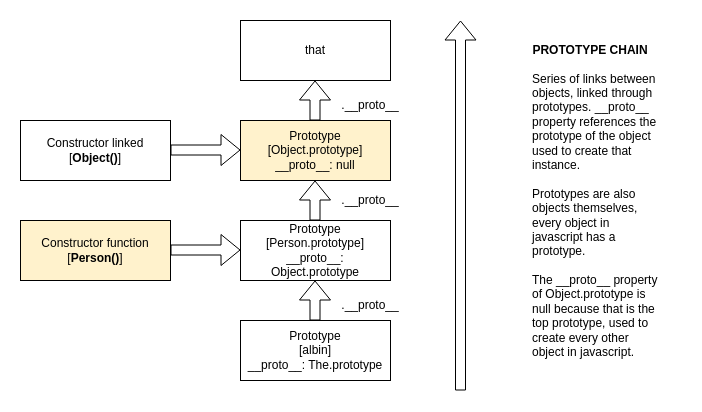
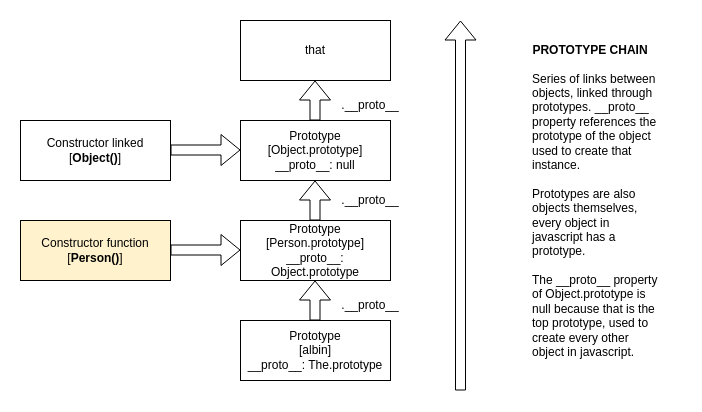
  <mxCell id="0" />
  <mxCell id="1" parent="0" />
  <mxCell id="2" value="Constructor linked&lt;br&gt;[&lt;b&gt;Object()&lt;/b&gt;]" style="rounded=0;whiteSpace=wrap;html=1;" vertex="1" parent="1"><mxGeometry x="20" y="120" width="150" height="60" as="geometry" /></mxCell>
  <mxCell id="3" value="Constructor function&lt;br&gt;[&lt;b&gt;Person()&lt;/b&gt;]" style="rounded=0;whiteSpace=wrap;html=1;fillColor=#fff2cc;" vertex="1" parent="1"><mxGeometry x="20" y="220" width="150" height="60" as="geometry" /></mxCell>
  <mxCell id="4" value="that" style="rounded=0;whiteSpace=wrap;html=1;" vertex="1" parent="1"><mxGeometry x="240" y="20" width="150" height="60" as="geometry" /></mxCell>
  <mxCell id="5" value="Prototype&lt;br&gt;[albin]&lt;br&gt;__proto__: The.prototype" style="rounded=0;whiteSpace=wrap;html=1;" vertex="1" parent="1"><mxGeometry x="240" y="320" width="150" height="60" as="geometry" /></mxCell>
  <mxCell id="6" value="Prototype&lt;br&gt;[Person.prototype]&lt;br&gt;__proto__: Object.prototype" style="rounded=0;whiteSpace=wrap;html=1;" vertex="1" parent="1"><mxGeometry x="240" y="220" width="150" height="60" as="geometry" /></mxCell>
- <mxCell id="7" value="Prototype&lt;br&gt;[Object.prototype]&lt;br&gt;__proto__: null" style="rounded=0;whiteSpace=wrap;html=1;fillColor=#fff2cc;" vertex="1" parent="1"><mxGeometry x="240" y="120" width="150" height="60" as="geometry" /></mxCell>
+ <mxCell id="7" value="Prototype&lt;br&gt;[Object.prototype]&lt;br&gt;__proto__: null" style="rounded=0;whiteSpace=wrap;html=1;" vertex="1" parent="1"><mxGeometry x="240" y="120" width="150" height="60" as="geometry" /></mxCell>
  <mxCell id="8" value="" style="shape=flexArrow;endArrow=classic;html=1;" edge="1" parent="1"><mxGeometry width="50" height="50" relative="1" as="geometry"><mxPoint x="170" y="149.5" as="sourcePoint" /><mxPoint x="240" y="149.5" as="targetPoint" /></mxGeometry></mxCell>
  <mxCell id="9" value="" style="shape=flexArrow;endArrow=classic;html=1;" edge="1" parent="1"><mxGeometry width="50" height="50" relative="1" as="geometry"><mxPoint x="170" y="249.5" as="sourcePoint" /><mxPoint x="240" y="249.5" as="targetPoint" /></mxGeometry></mxCell>
  <mxCell id="10" value="" style="shape=flexArrow;endArrow=classic;html=1;" edge="1" parent="1"><mxGeometry width="50" height="50" relative="1" as="geometry"><mxPoint x="314.5" y="120" as="sourcePoint" /><mxPoint x="314.5" y="80" as="targetPoint" /></mxGeometry></mxCell>
  <mxCell id="11" value="" style="shape=flexArrow;endArrow=classic;html=1;" edge="1" parent="1"><mxGeometry width="50" height="50" relative="1" as="geometry"><mxPoint x="314.5" y="220" as="sourcePoint" /><mxPoint x="314.5" y="180" as="targetPoint" /></mxGeometry></mxCell>
  <mxCell id="12" value="" style="shape=flexArrow;endArrow=classic;html=1;" edge="1" parent="1"><mxGeometry width="50" height="50" relative="1" as="geometry"><mxPoint x="314.5" y="320" as="sourcePoint" /><mxPoint x="314.5" y="280" as="targetPoint" /></mxGeometry></mxCell>
  <mxCell id="13" value=".__proto__" style="text;html=1;strokeColor=none;fillColor=none;align=center;verticalAlign=middle;whiteSpace=wrap;rounded=0;" vertex="1" parent="1"><mxGeometry x="340" y="290" width="60" height="30" as="geometry" /></mxCell>
  <mxCell id="14" value=".__proto__" style="text;html=1;strokeColor=none;fillColor=none;align=center;verticalAlign=middle;whiteSpace=wrap;rounded=0;" vertex="1" parent="1"><mxGeometry x="340" y="185" width="60" height="30" as="geometry" /></mxCell>
  <mxCell id="15" value=".__proto__" style="text;html=1;strokeColor=none;fillColor=none;align=center;verticalAlign=middle;whiteSpace=wrap;rounded=0;" vertex="1" parent="1"><mxGeometry x="340" y="90" width="60" height="30" as="geometry" /></mxCell>
  <mxCell id="16" value="" style="shape=flexArrow;endArrow=classic;html=1;" edge="1" parent="1"><mxGeometry width="50" height="50" relative="1" as="geometry"><mxPoint x="460" y="390" as="sourcePoint" /><mxPoint x="460" y="20" as="targetPoint" /></mxGeometry></mxCell>
  <mxCell id="17" value="&lt;b&gt;PROTOTYPE CHAIN&lt;/b&gt;" style="text;html=1;strokeColor=none;fillColor=none;align=center;verticalAlign=middle;whiteSpace=wrap;rounded=0;" vertex="1" parent="1"><mxGeometry x="500" y="35" width="180" height="30" as="geometry" /></mxCell>
  <mxCell id="18" value="Series of links between objects, linked through prototypes. __proto__ property references the prototype of the object used to create that instance.&lt;br&gt;&lt;br&gt;Prototypes are also objects themselves, every object in javascript has a prototype.&lt;br&gt;&lt;br&gt;The __proto__ property of Object.prototype is null because that is the top prototype, used to create every other object in javascript." style="text;html=1;strokeColor=none;fillColor=none;align=left;verticalAlign=middle;whiteSpace=wrap;rounded=0;" vertex="1" parent="1"><mxGeometry x="530" y="40" width="130" height="350" as="geometry" /></mxCell>
